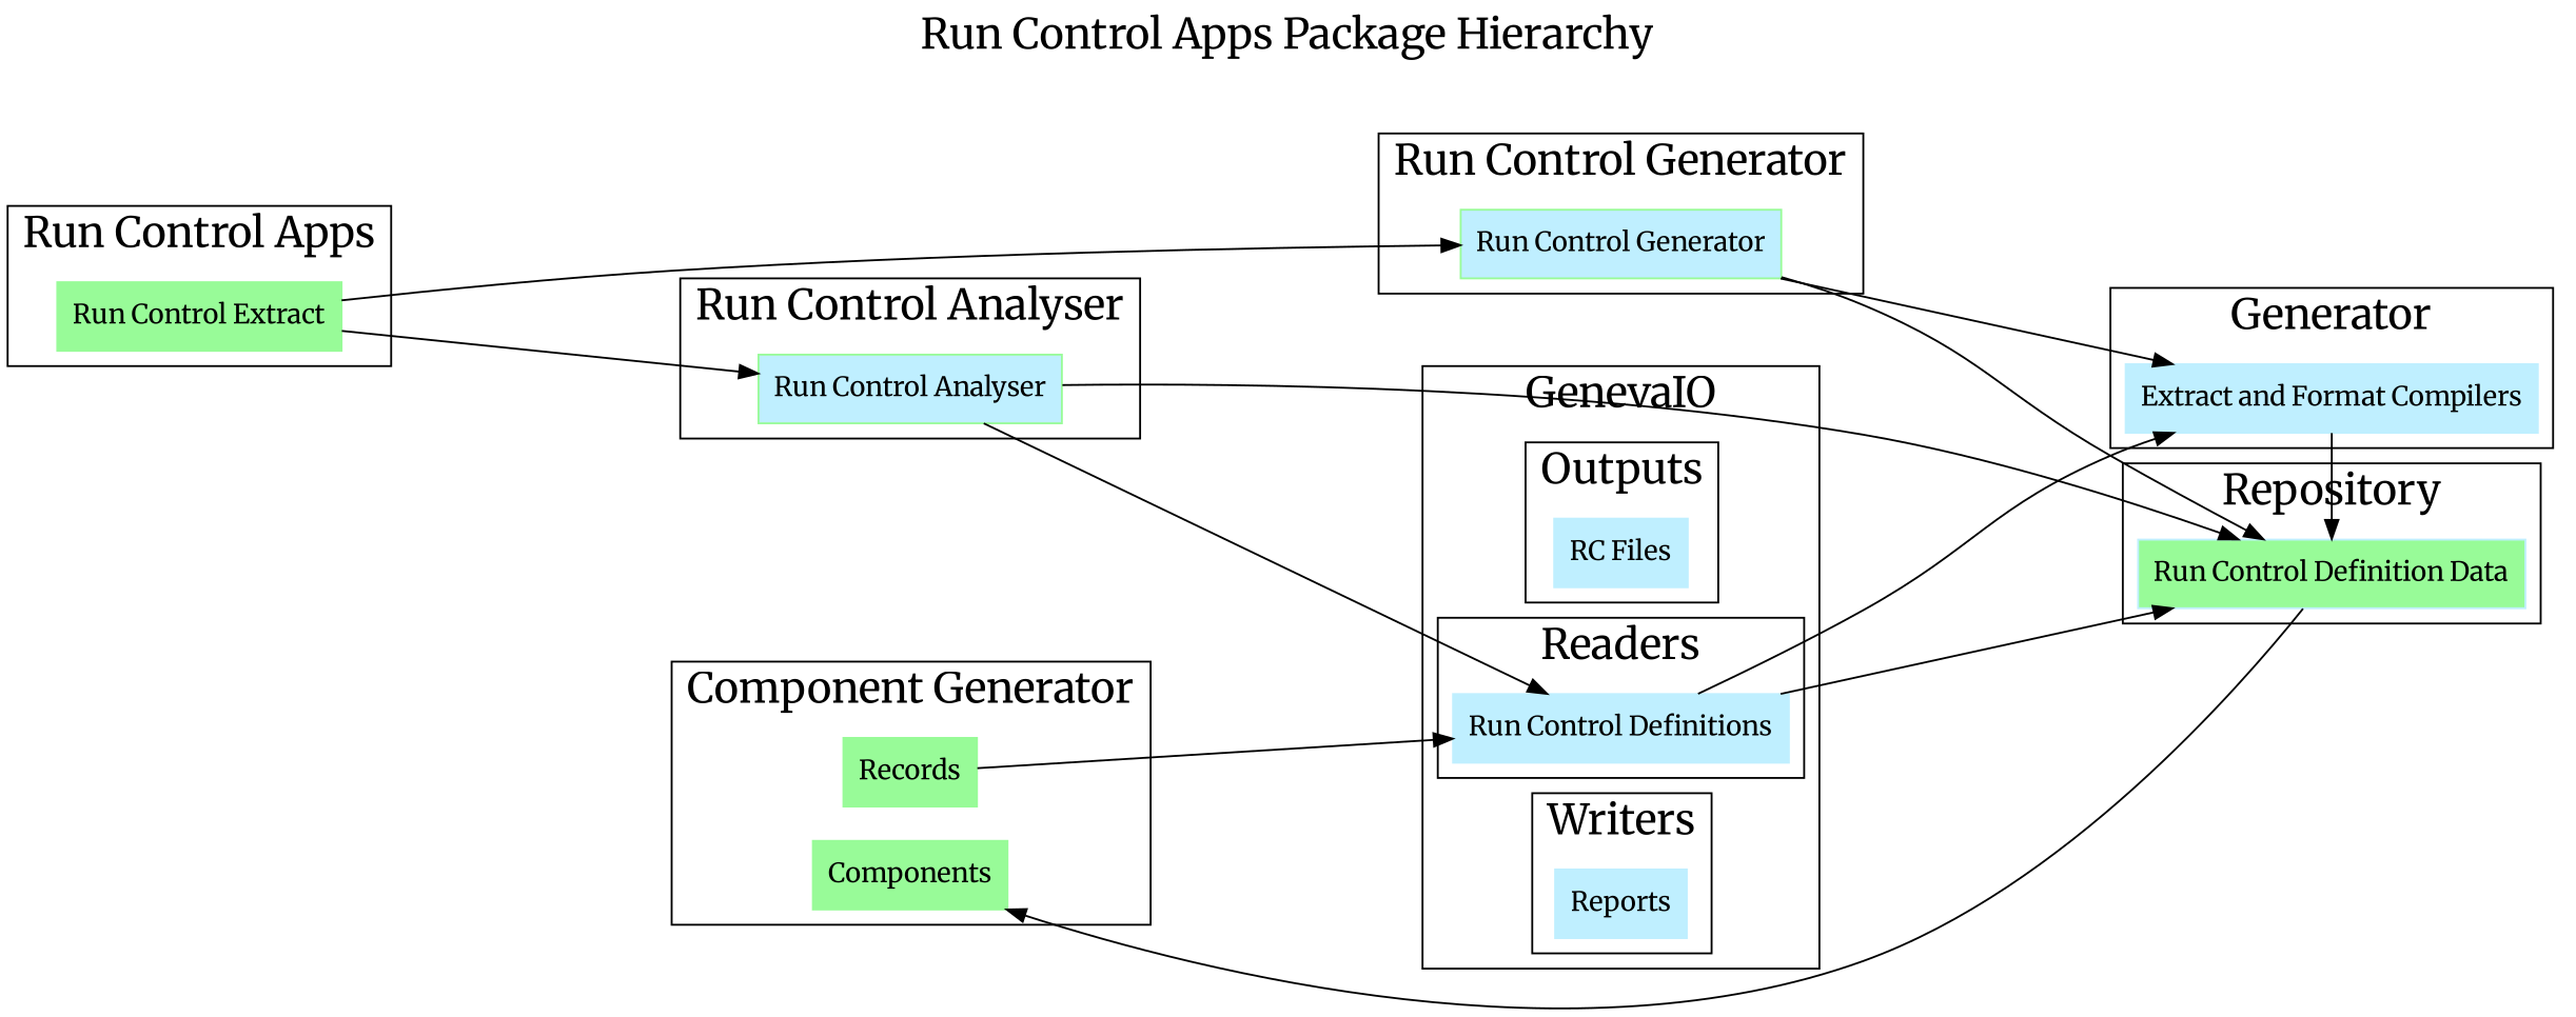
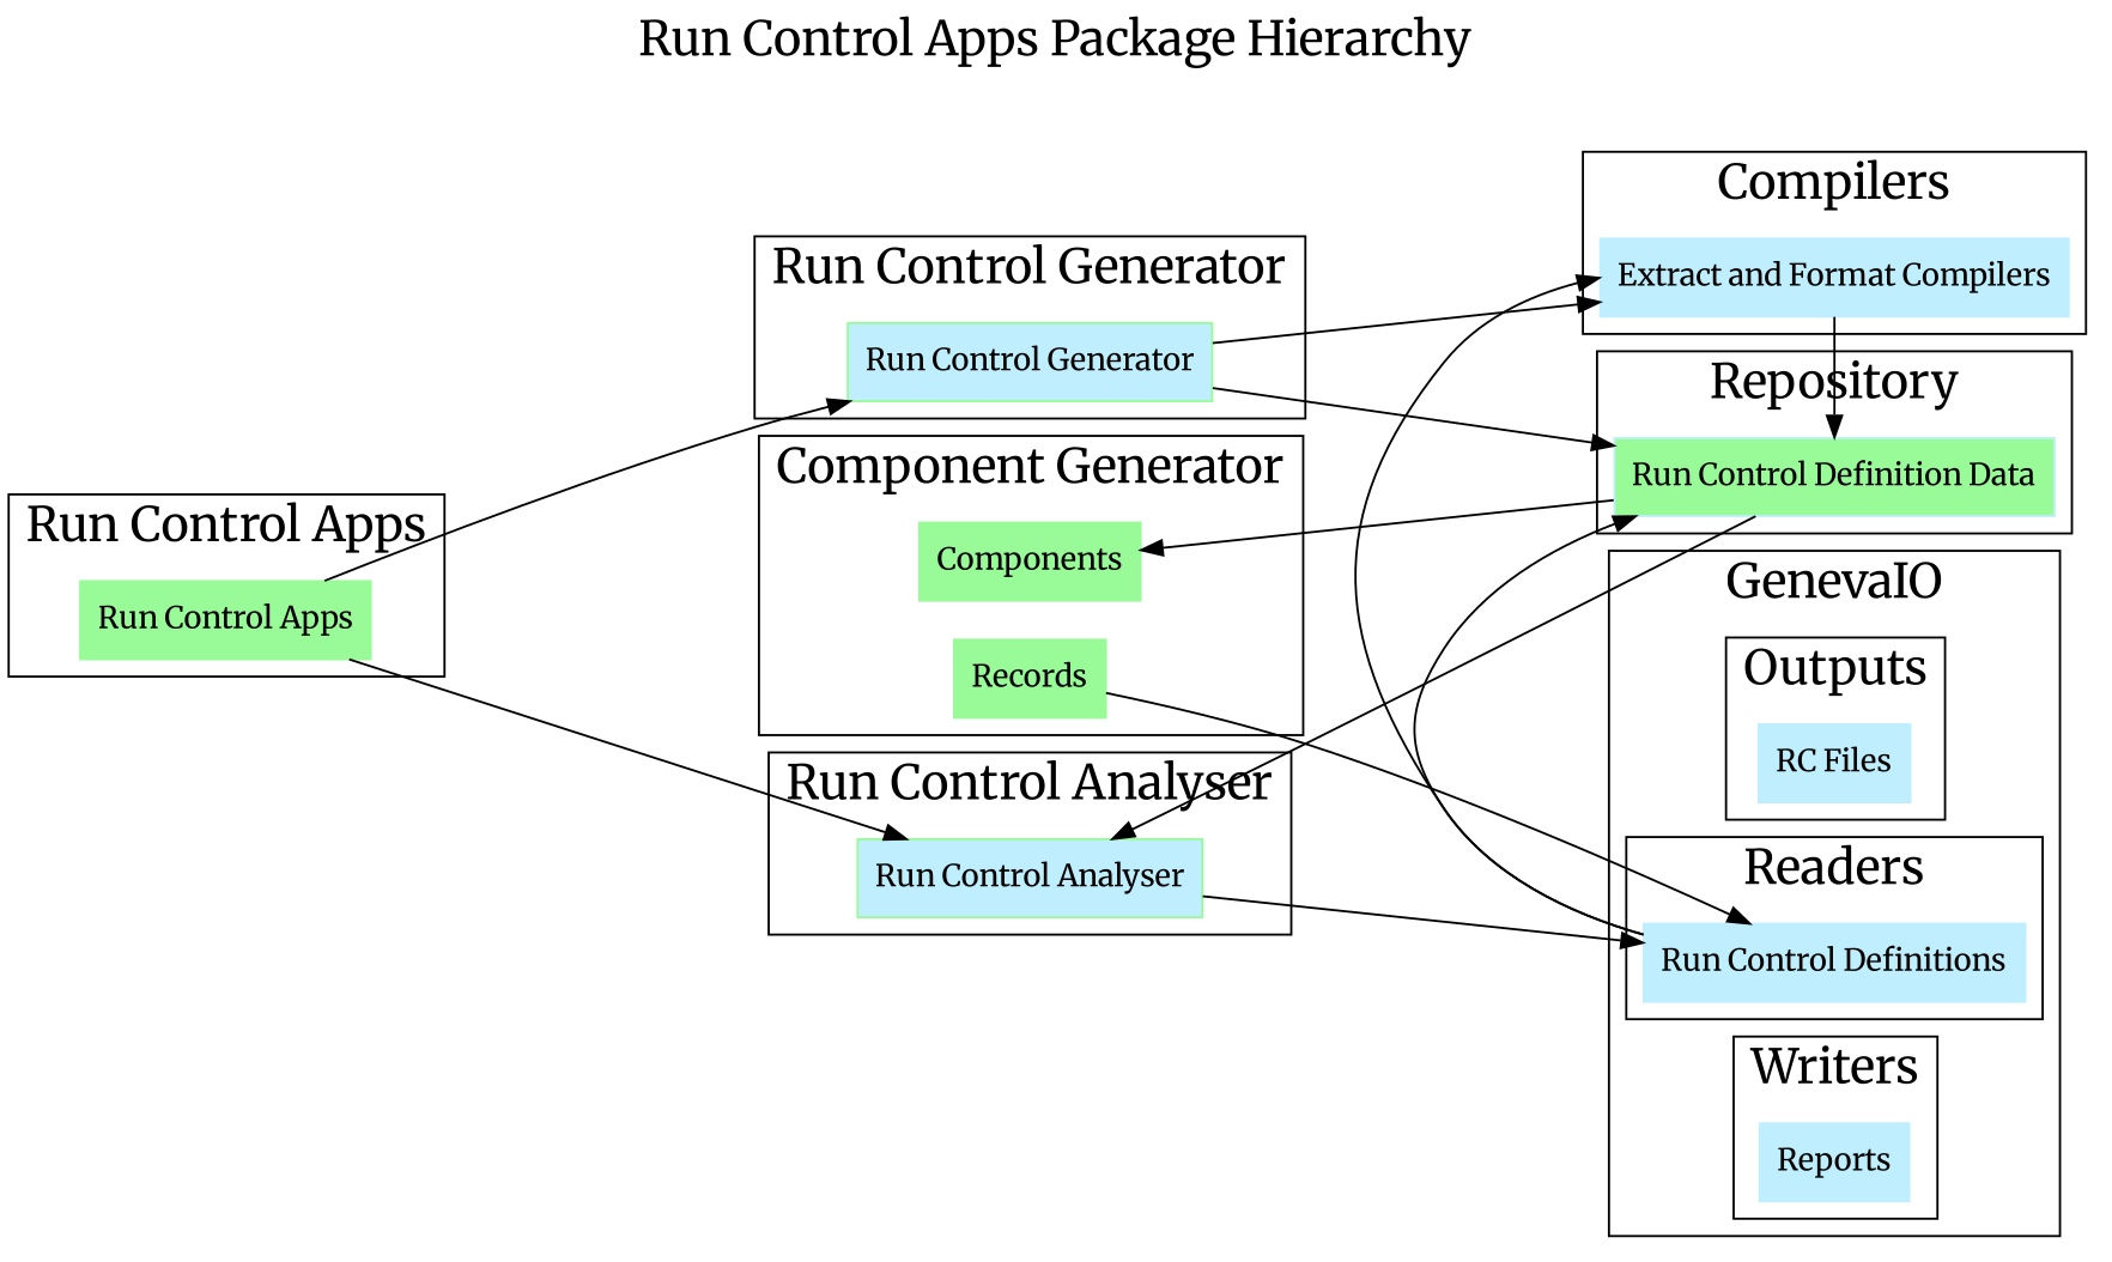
  digraph {
    compound=true
    fontname=Merriweather
    fontsize=22
    label="Run Control Apps Package Hierarchy\n\n"
    labeljust=center
    labelloc=t
    rankdir=LR
    ranksep="2 equally"
    node [color=PaleGreen fontname=Merriweather shape=rect style=filled]
    edge [fontname=Merriweather]
-   n1 [label="Run Control Extract"]
+   n1 [label="Run Control Apps"]
    n2 [fillcolor=lightblue1 label="Run Control Generator"]
    n3 [color=lightblue1 label="Extract and Format Compilers"]
    n4 [fillcolor=lightblue1 label="Run Control Analyser"]
    n5 [label=Records]
    n6 [label=Components]
    n7 [color=lightblue1 label="RC Files"]
    n8 [color=lightblue1 label="Run Control Definitions"]
    n9 [color=lightblue1 label=Reports]
    n10 [color=lightblue1 fillcolor=PaleGreen label="Run Control Definition Data"]
    subgraph cluster_1 {
      label="Run Control Apps"
      n1
    }
    subgraph cluster_2 {
      label="Run Control Generator"
      n2
    }
    subgraph cluster_3 {
-     label=Generator
+     label=Compilers
      n3
    }
    subgraph cluster_4 {
      label="Run Control Analyser"
      n4
    }
    subgraph cluster_5 {
      label="Component Generator"
      n5
      n6
    }
    subgraph cluster_6 {
      label=GenevaIO
      subgraph cluster_7 {
        label=Outputs
        n7
      }
      subgraph cluster_8 {
        label=Readers
        n8
      }
      subgraph cluster_9 {
        label=Writers
        n9
      }
    }
    subgraph cluster_10 {
      label=Repository
      n10
    }
    n1 -> n2
    n1 -> n4
    n2 -> n3
    n2 -> n10
    n3 -> n10
    n4 -> n8
-   n4 -> n10
+   n10 -> n4
    n5 -> n8
    n8 -> n3
    n8 -> n10
    n10 -> n6
  }
